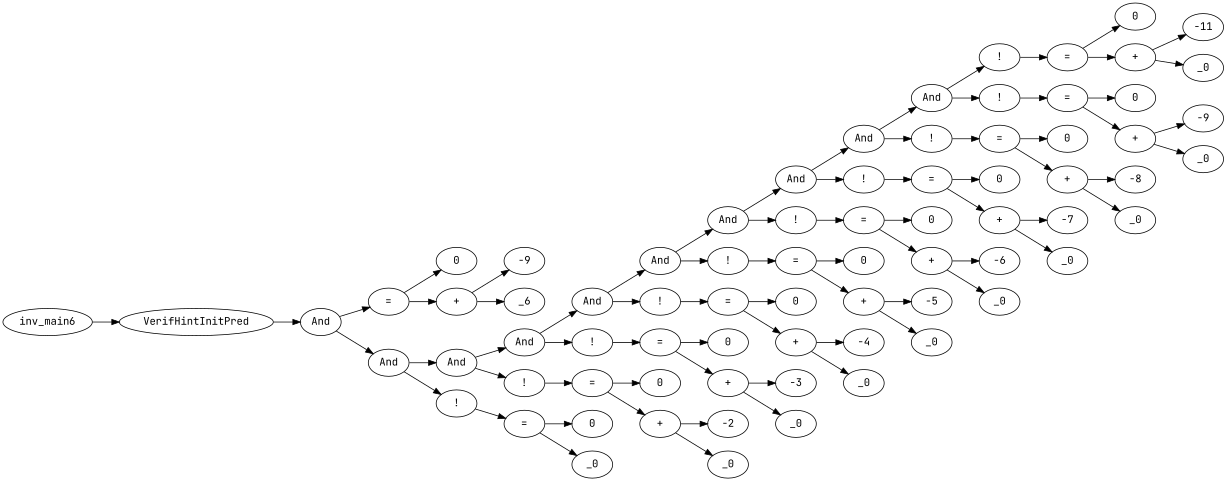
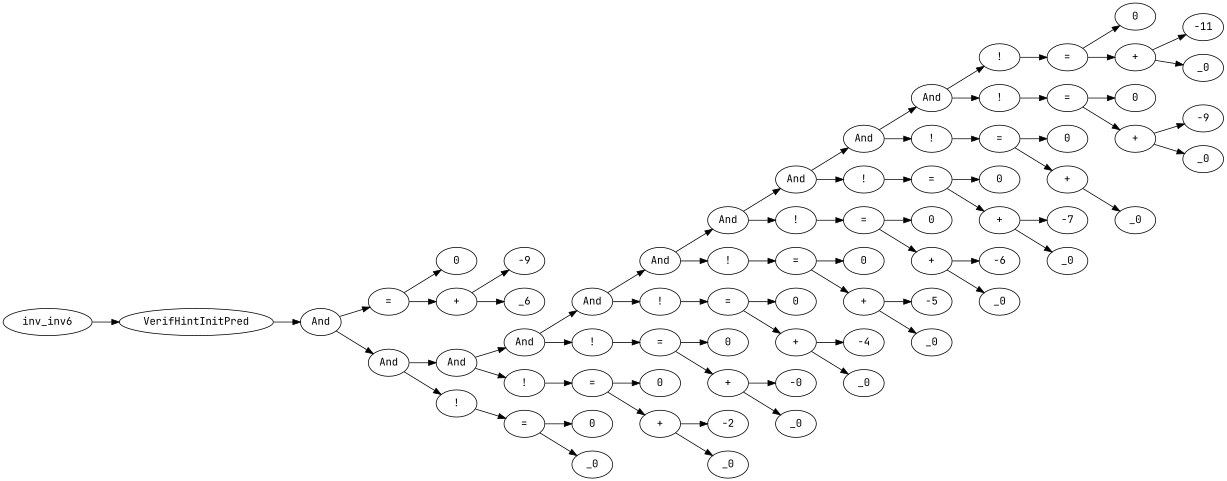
  digraph {
    fontname="JetBrains Mono"
    rankdir=LR
    node [fontname="JetBrains Mono"]
    edge [fontname="JetBrains Mono"]
-   n1 [label=inv_main6]
+   n1 [label=inv_inv6]
    n2 [label=VerifHintInitPred]
    n3 [label=And]
    n4 [label="="]
    n5 [label=And]
    n6 [label=0]
    n7 [label="+"]
    n8 [label=And]
    n9 [label="!"]
    n10 [label=-9]
    n11 [label=_6]
    n12 [label=And]
    n13 [label="!"]
    n14 [label="="]
    n15 [label=And]
    n16 [label="!"]
    n17 [label="="]
    n18 [label=And]
    n19 [label="!"]
    n20 [label="="]
    n21 [label=And]
    n22 [label="!"]
    n23 [label="="]
    n24 [label=And]
    n25 [label="!"]
    n26 [label="="]
    n27 [label=And]
    n28 [label="!"]
    n29 [label="="]
    n30 [label=And]
    n31 [label="!"]
    n32 [label="="]
    n33 [label="!"]
    n34 [label="!"]
    n35 [label="="]
    n36 [label="="]
    n37 [label="="]
    n38 [label=0]
    n39 [label="+"]
    n40 [label=-11]
    n41 [label=_0]
    n42 [label=0]
    n43 [label="+"]
    n44 [label=-9]
    n45 [label=_0]
    n46 [label=0]
    n47 [label="+"]
-   n48 [label=-8]
    n49 [label=_0]
    n50 [label=0]
    n51 [label="+"]
    n52 [label=-7]
    n53 [label=_0]
    n54 [label=0]
    n55 [label="+"]
    n56 [label=-6]
    n57 [label=_0]
    n58 [label=0]
    n59 [label="+"]
    n60 [label=-5]
    n61 [label=_0]
    n62 [label=0]
    n63 [label="+"]
    n64 [label=-4]
    n65 [label=_0]
    n66 [label=0]
    n67 [label="+"]
-   n68 [label=-3]
+   n68 [label=-0]
    n69 [label=_0]
    n70 [label=0]
    n71 [label="+"]
    n72 [label=-2]
    n73 [label=_0]
    n74 [label=0]
    n75 [label=_0]
    n1 -> n2
    n2 -> n3
    n3 -> n4
    n3 -> n5
    n4 -> n6
    n4 -> n7
    n5 -> n8
    n5 -> n9
    n7 -> n10
    n7 -> n11
    n8 -> n12
    n8 -> n13
    n9 -> n14
    n12 -> n15
    n12 -> n16
    n13 -> n17
    n14 -> n74
    n14 -> n75
    n15 -> n18
    n15 -> n19
    n16 -> n20
    n17 -> n70
    n17 -> n71
    n18 -> n21
    n18 -> n22
    n19 -> n23
    n20 -> n66
    n20 -> n67
    n21 -> n24
    n21 -> n25
    n22 -> n26
    n23 -> n62
    n23 -> n63
    n24 -> n27
    n24 -> n28
    n25 -> n29
    n26 -> n58
    n26 -> n59
    n27 -> n30
    n27 -> n31
    n28 -> n32
    n29 -> n54
    n29 -> n55
    n30 -> n33
    n30 -> n34
    n31 -> n35
    n32 -> n50
    n32 -> n51
    n33 -> n36
    n34 -> n37
    n35 -> n46
    n35 -> n47
    n36 -> n38
    n36 -> n39
    n37 -> n42
    n37 -> n43
    n39 -> n40
    n39 -> n41
    n43 -> n44
    n43 -> n45
-   n47 -> n48
    n47 -> n49
    n51 -> n52
    n51 -> n53
    n55 -> n56
    n55 -> n57
    n59 -> n60
    n59 -> n61
    n63 -> n64
    n63 -> n65
    n67 -> n68
    n67 -> n69
    n71 -> n72
    n71 -> n73
  }
